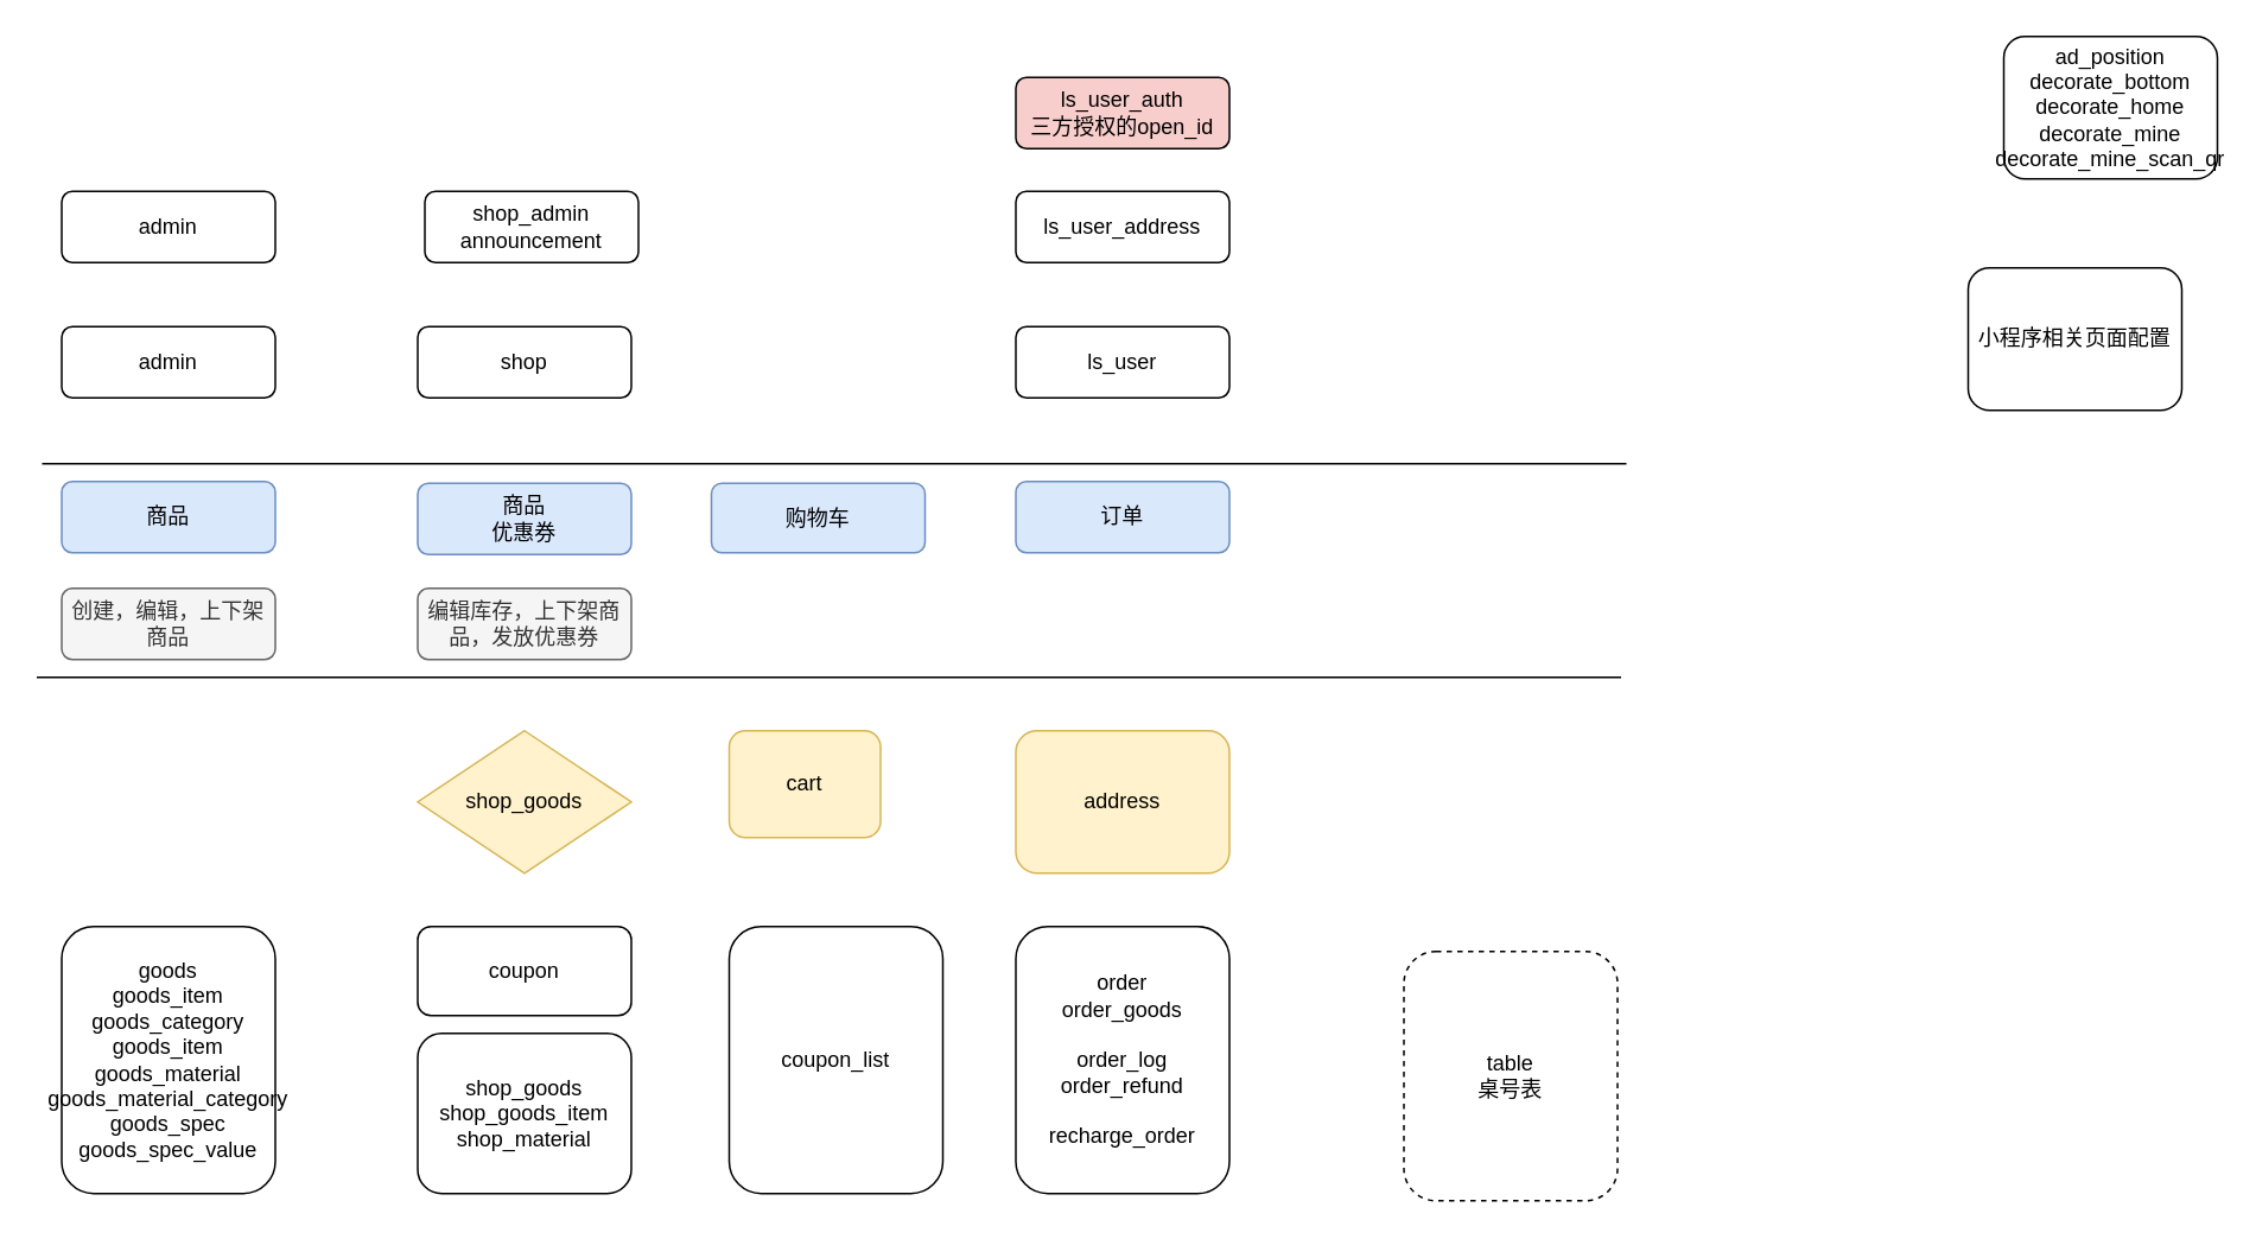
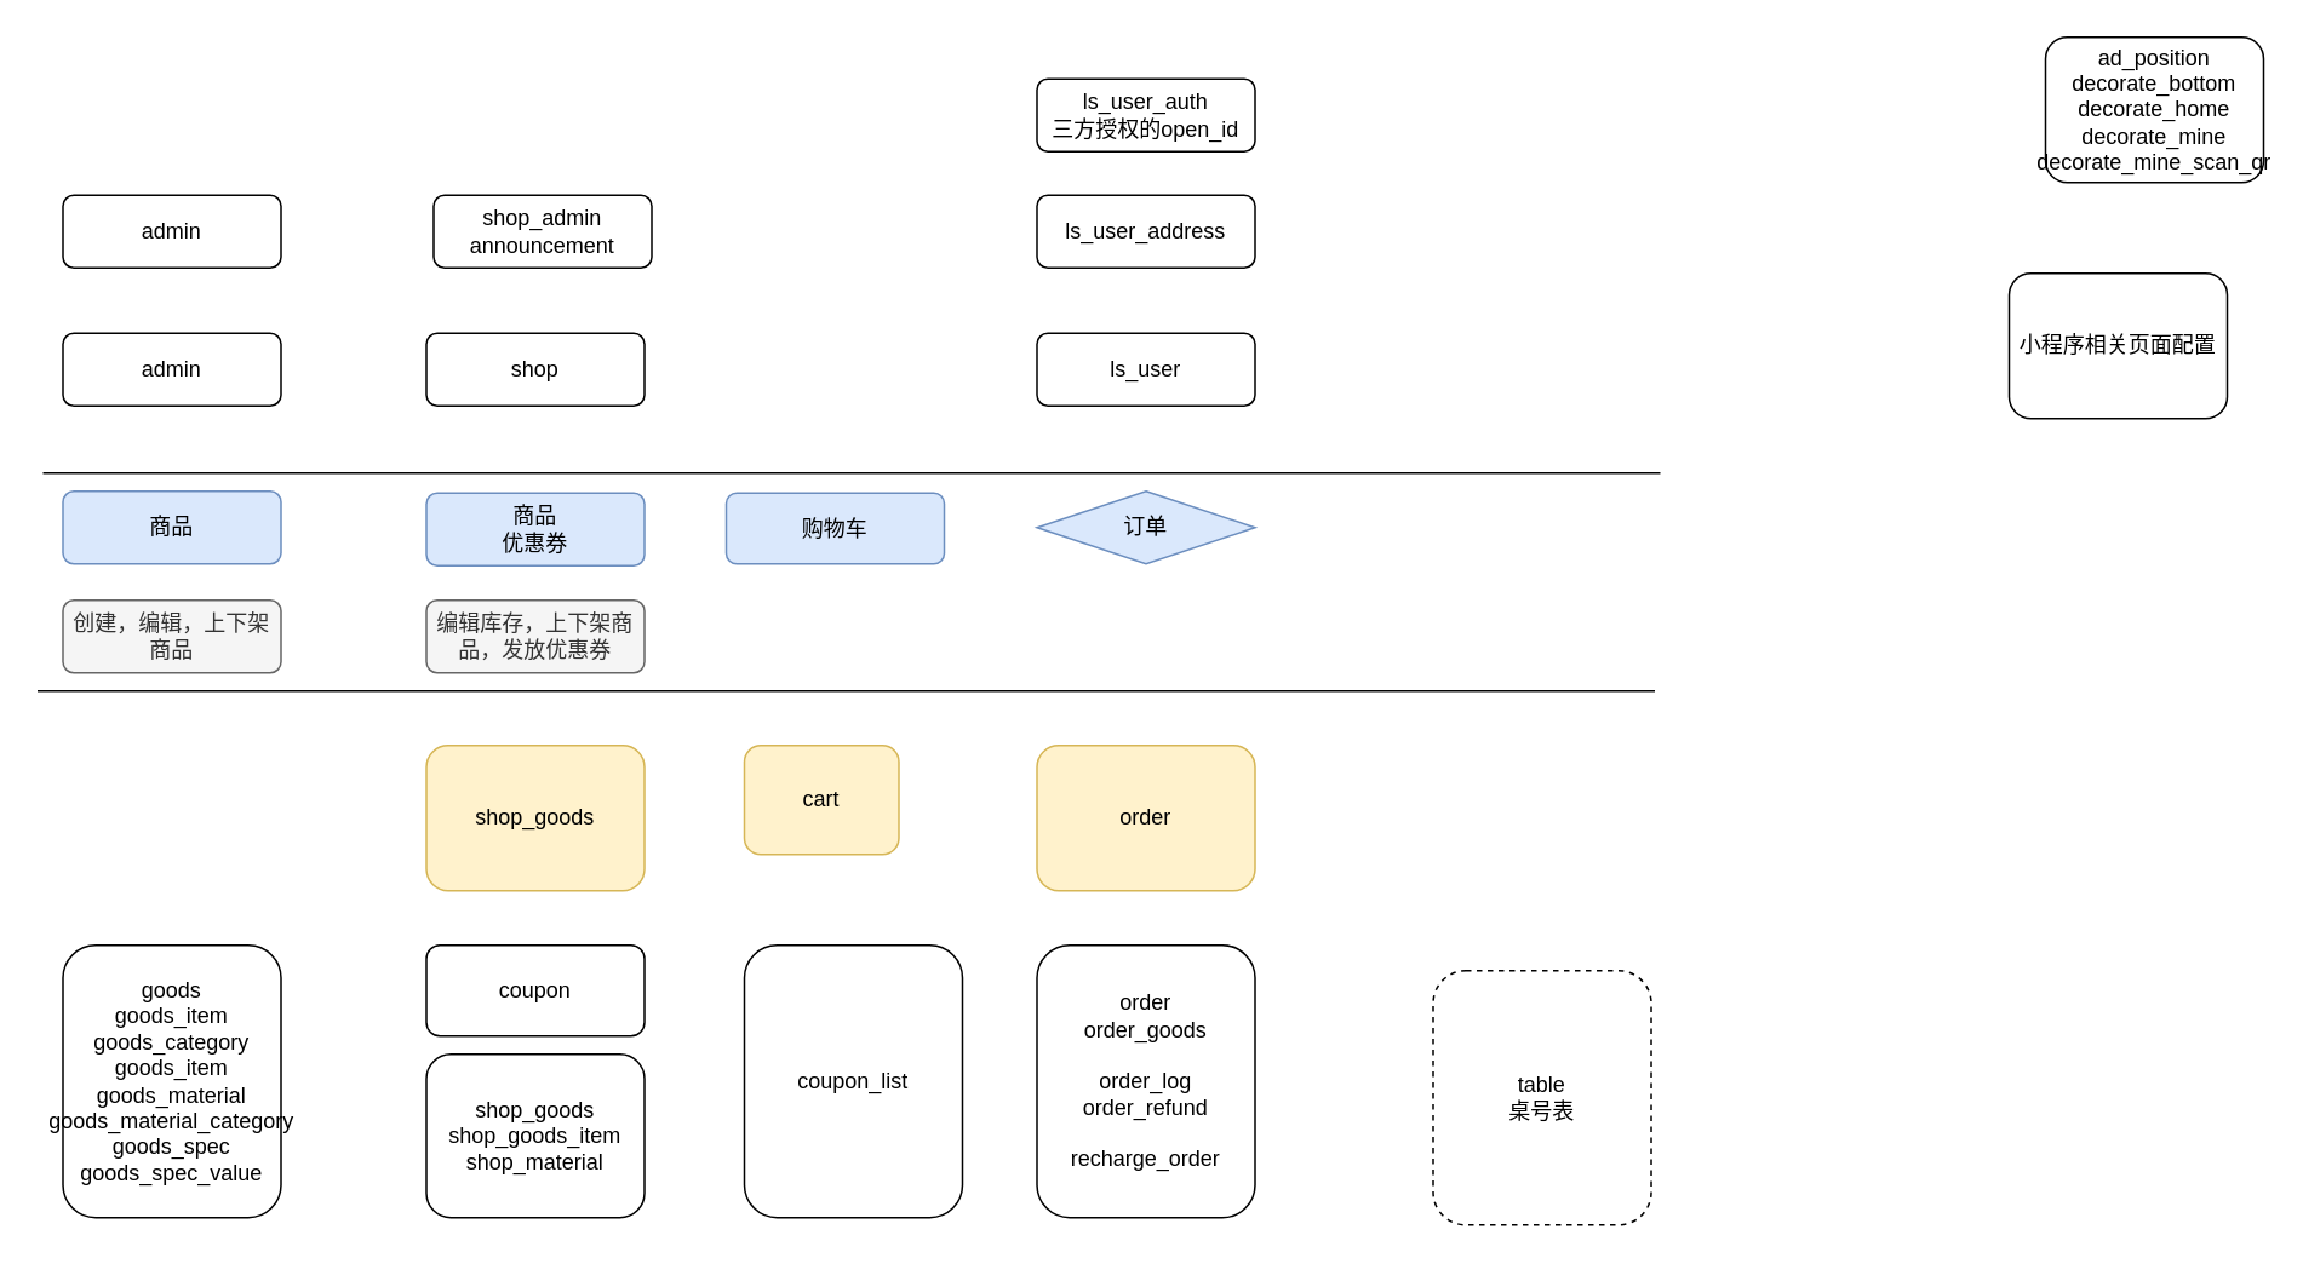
  <mxCell id="0" />
  <mxCell id="1" parent="0" />
  <mxCell id="2" value="商品" style="rounded=1;whiteSpace=wrap;html=1;fontSize=12;glass=0;strokeWidth=1;shadow=0;fillColor=#dae8fc;strokeColor=#6c8ebf;" parent="1" vertex="1"><mxGeometry x="34" y="270" width="120" height="40" as="geometry" /></mxCell>
  <mxCell id="3" value="商品&lt;br&gt;优惠券" style="rounded=1;whiteSpace=wrap;html=1;fontSize=12;glass=0;strokeWidth=1;shadow=0;fillColor=#dae8fc;strokeColor=#6c8ebf;" vertex="1" parent="1"><mxGeometry x="234" y="271" width="120" height="40" as="geometry" /></mxCell>
  <mxCell id="4" value="admin" style="rounded=1;whiteSpace=wrap;html=1;fontSize=12;glass=0;strokeWidth=1;shadow=0;" vertex="1" parent="1"><mxGeometry x="34" y="183" width="120" height="40" as="geometry" /></mxCell>
  <mxCell id="5" value="shop" style="rounded=1;whiteSpace=wrap;html=1;fontSize=12;glass=0;strokeWidth=1;shadow=0;" vertex="1" parent="1"><mxGeometry x="234" y="183" width="120" height="40" as="geometry" /></mxCell>
  <mxCell id="6" value="ls_user" style="rounded=1;whiteSpace=wrap;html=1;fontSize=12;glass=0;strokeWidth=1;shadow=0;" vertex="1" parent="1"><mxGeometry x="570" y="183" width="120" height="40" as="geometry" /></mxCell>
- <mxCell id="7" value="订单" style="rounded=1;whiteSpace=wrap;html=1;fontSize=12;glass=0;strokeWidth=1;shadow=0;fillColor=#dae8fc;strokeColor=#6c8ebf;" vertex="1" parent="1"><mxGeometry x="570" y="270" width="120" height="40" as="geometry" /></mxCell>
+ <mxCell id="7" value="订单" style="rhombus;whiteSpace=wrap;html=1;fontSize=12;glass=0;strokeWidth=1;shadow=0;fillColor=#dae8fc;strokeColor=#6c8ebf;" vertex="1" parent="1"><mxGeometry x="570" y="270" width="120" height="40" as="geometry" /></mxCell>
  <mxCell id="8" value="goods&lt;br&gt;goods_item&lt;br&gt;goods_category&lt;br&gt;goods_item&lt;br&gt;goods_material&lt;br&gt;goods_material_category&lt;br&gt;goods_spec&lt;br&gt;goods_spec_value" style="rounded=1;whiteSpace=wrap;html=1;fontSize=12;glass=0;strokeWidth=1;shadow=0;" vertex="1" parent="1"><mxGeometry x="34" y="520" width="120" height="150" as="geometry" /></mxCell>
  <mxCell id="9" value="shop_goods&lt;br&gt;shop_goods_item&lt;br&gt;shop_material" style="rounded=1;whiteSpace=wrap;html=1;fontSize=12;glass=0;strokeWidth=1;shadow=0;" vertex="1" parent="1"><mxGeometry x="234" y="580" width="120" height="90" as="geometry" /></mxCell>
  <mxCell id="10" value="order&lt;br&gt;order_goods&lt;br&gt;&lt;br&gt;order_log&lt;br&gt;order_refund&lt;br&gt;&lt;br&gt;recharge_order" style="rounded=1;whiteSpace=wrap;html=1;fontSize=12;glass=0;strokeWidth=1;shadow=0;" vertex="1" parent="1"><mxGeometry x="570" y="520" width="120" height="150" as="geometry" /></mxCell>
- <mxCell id="11" value="shop_goods" style="rhombus;whiteSpace=wrap;html=1;fontSize=12;glass=0;strokeWidth=1;shadow=0;fillColor=#fff2cc;strokeColor=#d6b656;" vertex="1" parent="1"><mxGeometry x="234" y="410" width="120" height="80" as="geometry" /></mxCell>
- <mxCell id="12" value="address" style="rounded=1;whiteSpace=wrap;html=1;fontSize=12;glass=0;strokeWidth=1;shadow=0;fillColor=#fff2cc;strokeColor=#d6b656;" vertex="1" parent="1"><mxGeometry x="570" y="410" width="120" height="80" as="geometry" /></mxCell>
+ <mxCell id="11" value="shop_goods" style="rounded=1;whiteSpace=wrap;html=1;fontSize=12;glass=0;strokeWidth=1;shadow=0;fillColor=#fff2cc;strokeColor=#d6b656;" vertex="1" parent="1"><mxGeometry x="234" y="410" width="120" height="80" as="geometry" /></mxCell>
+ <mxCell id="12" value="order" style="rounded=1;whiteSpace=wrap;html=1;fontSize=12;glass=0;strokeWidth=1;shadow=0;fillColor=#fff2cc;strokeColor=#d6b656;" vertex="1" parent="1"><mxGeometry x="570" y="410" width="120" height="80" as="geometry" /></mxCell>
  <mxCell id="13" value="admin" style="rounded=1;whiteSpace=wrap;html=1;fontSize=12;glass=0;strokeWidth=1;shadow=0;" vertex="1" parent="1"><mxGeometry x="34" y="107" width="120" height="40" as="geometry" /></mxCell>
  <mxCell id="14" value="coupon" style="rounded=1;whiteSpace=wrap;html=1;fontSize=12;glass=0;strokeWidth=1;shadow=0;" vertex="1" parent="1"><mxGeometry x="234" y="520" width="120" height="50" as="geometry" /></mxCell>
  <mxCell id="15" value="cart" style="rounded=1;whiteSpace=wrap;html=1;fontSize=12;glass=0;strokeWidth=1;shadow=0;fillColor=#fff2cc;strokeColor=#d6b656;" vertex="1" parent="1"><mxGeometry x="409" y="410" width="85" height="60" as="geometry" /></mxCell>
  <mxCell id="16" value="" style="endArrow=none;html=1;rounded=0;" edge="1" parent="1"><mxGeometry width="50" height="50" relative="1" as="geometry"><mxPoint x="23" y="260" as="sourcePoint" /><mxPoint x="913" y="260" as="targetPoint" /></mxGeometry></mxCell>
  <mxCell id="17" value="" style="endArrow=none;html=1;rounded=0;" edge="1" parent="1"><mxGeometry width="50" height="50" relative="1" as="geometry"><mxPoint x="20" y="380" as="sourcePoint" /><mxPoint x="910" y="380" as="targetPoint" /></mxGeometry></mxCell>
  <mxCell id="18" value="shop_admin&lt;br&gt;announcement" style="rounded=1;whiteSpace=wrap;html=1;fontSize=12;glass=0;strokeWidth=1;shadow=0;" vertex="1" parent="1"><mxGeometry x="238" y="107" width="120" height="40" as="geometry" /></mxCell>
  <mxCell id="19" value="ls_user_address" style="rounded=1;whiteSpace=wrap;html=1;fontSize=12;glass=0;strokeWidth=1;shadow=0;" vertex="1" parent="1"><mxGeometry x="570" y="107" width="120" height="40" as="geometry" /></mxCell>
- <mxCell id="20" value="ls_user_auth&lt;br&gt;三方授权的open_id" style="rounded=1;whiteSpace=wrap;html=1;fontSize=12;glass=0;strokeWidth=1;shadow=0;fillColor=#f8cecc;" vertex="1" parent="1"><mxGeometry x="570" y="43" width="120" height="40" as="geometry" /></mxCell>
+ <mxCell id="20" value="ls_user_auth&lt;br&gt;三方授权的open_id" style="rounded=1;whiteSpace=wrap;html=1;fontSize=12;glass=0;strokeWidth=1;shadow=0;" vertex="1" parent="1"><mxGeometry x="570" y="43" width="120" height="40" as="geometry" /></mxCell>
  <mxCell id="21" value="table&lt;br&gt;桌号表" style="rounded=1;whiteSpace=wrap;html=1;fontSize=12;glass=0;strokeWidth=1;shadow=0;dashed=1;" vertex="1" parent="1"><mxGeometry x="788" y="534" width="120" height="140" as="geometry" /></mxCell>
  <mxCell id="22" value="ad_position&lt;br&gt;decorate_bottom&lt;br&gt;decorate_home&lt;br&gt;decorate_mine&lt;br&gt;decorate_mine_scan_qr" style="rounded=1;whiteSpace=wrap;html=1;fontSize=12;glass=0;strokeWidth=1;shadow=0;" vertex="1" parent="1"><mxGeometry x="1125" width="120" height="80" as="geometry" y="20" /></mxCell>
  <mxCell id="23" value="小程序相关页面配置" style="rounded=1;whiteSpace=wrap;html=1;fontSize=12;glass=0;strokeWidth=1;shadow=0;" vertex="1" parent="1"><mxGeometry x="1105" y="150" width="120" height="80" as="geometry" /></mxCell>
  <mxCell id="24" value="创建，编辑，上下架商品" style="rounded=1;whiteSpace=wrap;html=1;fontSize=12;glass=0;strokeWidth=1;shadow=0;fillColor=#f5f5f5;strokeColor=#666666;fontColor=#333333;" vertex="1" parent="1"><mxGeometry x="34" y="330" width="120" height="40" as="geometry" /></mxCell>
  <mxCell id="25" value="编辑库存，上下架商品，发放优惠券" style="rounded=1;whiteSpace=wrap;html=1;fontSize=12;glass=0;strokeWidth=1;shadow=0;fillColor=#f5f5f5;fontColor=#333333;strokeColor=#666666;" vertex="1" parent="1"><mxGeometry x="234" y="330" width="120" height="40" as="geometry" /></mxCell>
  <mxCell id="26" value="购物车" style="rounded=1;whiteSpace=wrap;html=1;fontSize=12;glass=0;strokeWidth=1;shadow=0;fillColor=#dae8fc;strokeColor=#6c8ebf;" vertex="1" parent="1"><mxGeometry x="399" y="271" width="120" height="39" as="geometry" /></mxCell>
  <mxCell id="27" value="coupon_list" style="rounded=1;whiteSpace=wrap;html=1;fontSize=12;glass=0;strokeWidth=1;shadow=0;" vertex="1" parent="1"><mxGeometry x="409" y="520" width="120" height="150" as="geometry" /></mxCell>
